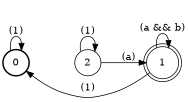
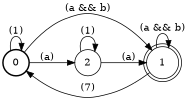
  digraph {
    nodesep=0.25
    rankdir=LR
    ranksep=0.4
    node [fontsize=14 shape=circle style=solid]
    edge [fontsize=14]
    n1 [label=0 style=bold]
    n2 [label=1 shape=doublecircle]
    n3 [label=2]
    n1 -> n1 [label="(1)"]
-   n2 -> n1 [label="(1)"]
+   n1 -> n2 [label="(a && b)"]
+   n1 -> n3 [label="(a)"]
+   n2 -> n1 [label="(7)"]
    n2 -> n2 [label="(a && b)"]
    n3 -> n2 [label="(a)"]
    n3 -> n3 [label="(1)"]
  }
